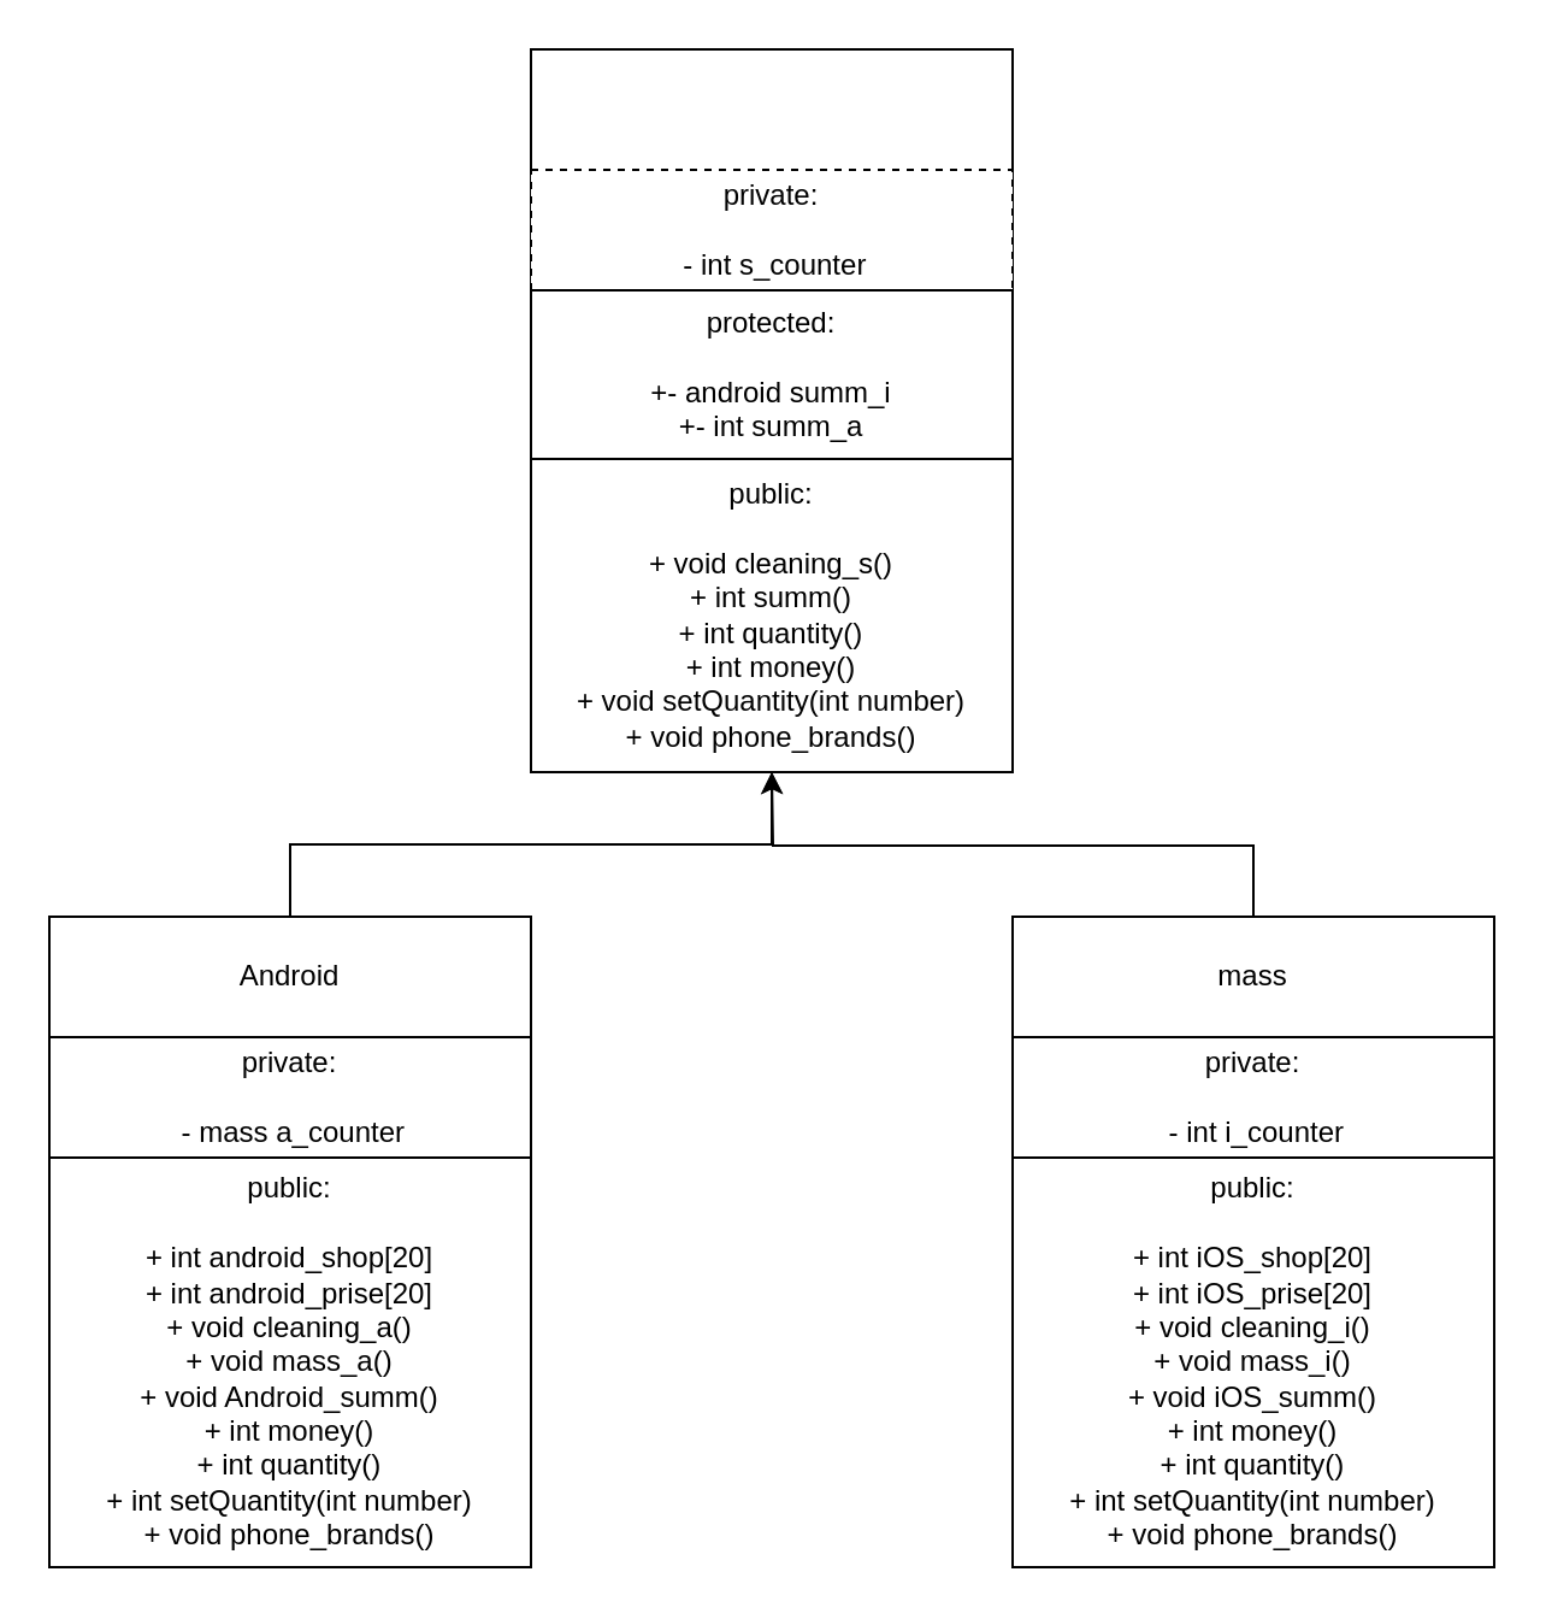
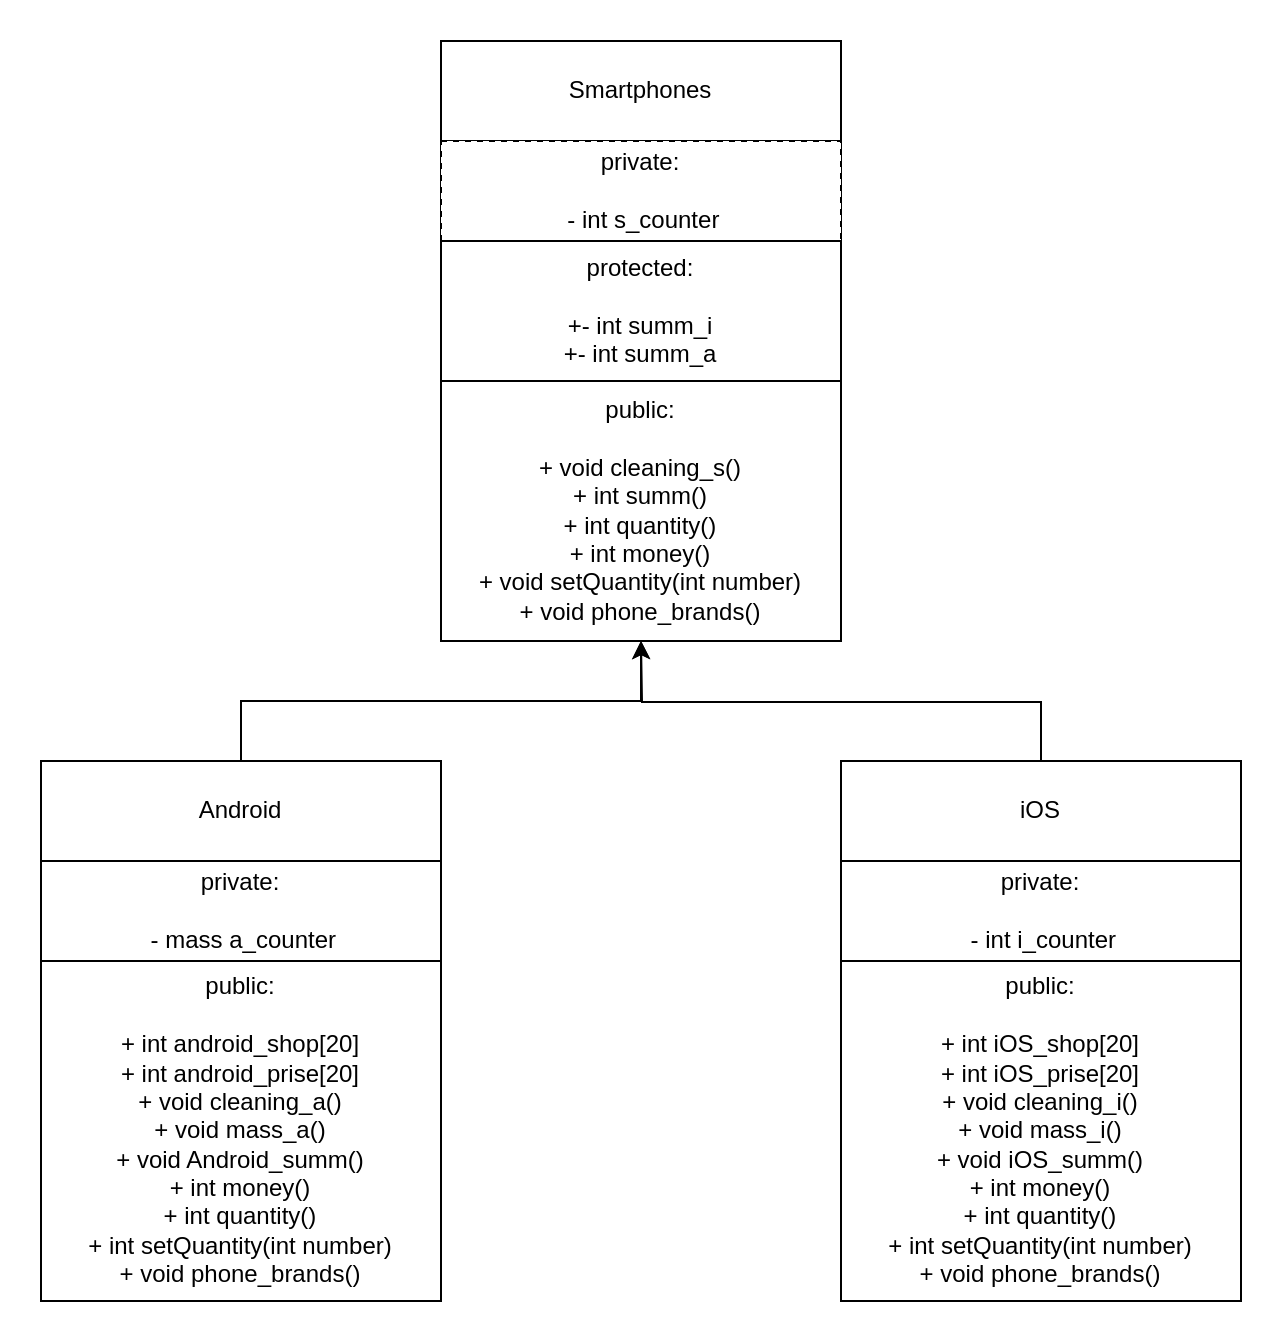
  <mxCell id="0" />
  <mxCell id="1" parent="0" />
  <mxCell id="2" value="" style="rounded=0;whiteSpace=wrap;html=1;" vertex="1" parent="1"><mxGeometry x="220" y="20" width="200" height="300" as="geometry" /></mxCell>
+ <mxCell id="3" value="Smartphones" style="rounded=0;whiteSpace=wrap;html=1;" vertex="1" parent="1"><mxGeometry x="220" y="20" width="200" height="50" as="geometry" /></mxCell>
  <mxCell id="4" value="private:&lt;br&gt;&lt;br&gt;&amp;nbsp;- int s_counter" style="rounded=0;whiteSpace=wrap;html=1;dashed=1;" vertex="1" parent="1"><mxGeometry x="220" y="70" width="200" height="50" as="geometry" /></mxCell>
- <mxCell id="5" value="protected:&lt;br&gt;&lt;br&gt;+- android summ_i&lt;br&gt;+- int summ_a" style="rounded=0;whiteSpace=wrap;html=1;" vertex="1" parent="1"><mxGeometry x="220" y="120" width="200" height="70" as="geometry" /></mxCell>
+ <mxCell id="5" value="protected:&lt;br&gt;&lt;br&gt;+- int summ_i&lt;br&gt;+- int summ_a" style="rounded=0;whiteSpace=wrap;html=1;" vertex="1" parent="1"><mxGeometry x="220" y="120" width="200" height="70" as="geometry" /></mxCell>
  <mxCell id="6" value="public:&lt;br&gt;&lt;br&gt;+ void cleaning_s()&lt;br&gt;+ int summ()&lt;br&gt;+ int quantity()&lt;br&gt;+ int money()&lt;br&gt;+ void setQuantity(int number)&lt;br&gt;+ void phone_brands()" style="rounded=0;whiteSpace=wrap;html=1;" vertex="1" parent="1"><mxGeometry x="220" y="190" width="200" height="130" as="geometry" /></mxCell>
  <mxCell id="7" value="" style="group" vertex="1" connectable="0" parent="1"><mxGeometry x="20" y="380" width="200" height="270" as="geometry" /></mxCell>
  <mxCell id="8" value="" style="rounded=0;whiteSpace=wrap;html=1;" vertex="1" parent="7"><mxGeometry width="200" height="270" as="geometry" /></mxCell>
  <mxCell id="9" value="Android" style="rounded=0;whiteSpace=wrap;html=1;" vertex="1" parent="7"><mxGeometry width="200" height="50" as="geometry" /></mxCell>
  <mxCell id="10" value="private:&lt;br&gt;&lt;br&gt;&amp;nbsp;- mass a_counter" style="rounded=0;whiteSpace=wrap;html=1;" vertex="1" parent="7"><mxGeometry y="50" width="200" height="50" as="geometry" /></mxCell>
  <mxCell id="11" value="public:&lt;br&gt;&lt;br&gt;+ int android_shop[20]&lt;br&gt;+ int android_prise[20]&lt;br&gt;+ void cleaning_a()&lt;br&gt;+ void mass_a()&lt;br&gt;+ void Android_summ()&lt;br&gt;+ int money()&lt;br&gt;+ int quantity()&lt;br&gt;+ int setQuantity(int number)&lt;br&gt;+ void phone_brands()" style="rounded=0;whiteSpace=wrap;html=1;" vertex="1" parent="7"><mxGeometry y="100" width="200" height="170" as="geometry" /></mxCell>
  <mxCell id="12" value="" style="group" vertex="1" connectable="0" parent="1"><mxGeometry x="420" y="380" width="200" height="270" as="geometry" /></mxCell>
  <mxCell id="13" value="" style="rounded=0;whiteSpace=wrap;html=1;" vertex="1" parent="12"><mxGeometry width="200" height="270" as="geometry" /></mxCell>
- <mxCell id="14" value="mass" style="rounded=0;whiteSpace=wrap;html=1;" vertex="1" parent="12"><mxGeometry width="200" height="50" as="geometry" /></mxCell>
+ <mxCell id="14" value="iOS" style="rounded=0;whiteSpace=wrap;html=1;" vertex="1" parent="12"><mxGeometry width="200" height="50" as="geometry" /></mxCell>
  <mxCell id="15" value="private:&lt;br&gt;&lt;br&gt;&amp;nbsp;- int i_counter" style="rounded=0;whiteSpace=wrap;html=1;" vertex="1" parent="12"><mxGeometry y="50" width="200" height="50" as="geometry" /></mxCell>
  <mxCell id="16" value="public:&lt;br&gt;&lt;br&gt;+ int iOS_shop[20]&lt;br&gt;+ int iOS_prise[20]&lt;br&gt;+ void cleaning_i()&lt;br&gt;+ void mass_i()&lt;br&gt;+ void iOS_summ()&lt;br&gt;+ int money()&lt;br&gt;+ int quantity()&lt;br&gt;+ int setQuantity(int number)&lt;br&gt;+ void phone_brands()" style="rounded=0;whiteSpace=wrap;html=1;" vertex="1" parent="12"><mxGeometry y="100" width="200" height="170" as="geometry" /></mxCell>
  <mxCell id="17" style="edgeStyle=orthogonalEdgeStyle;rounded=0;orthogonalLoop=1;jettySize=auto;html=1;exitX=0.5;exitY=0;exitDx=0;exitDy=0;entryX=0.5;entryY=1;entryDx=0;entryDy=0;" edge="1" parent="1" source="9" target="6"><mxGeometry relative="1" as="geometry" /></mxCell>
  <mxCell id="18" style="edgeStyle=orthogonalEdgeStyle;rounded=0;orthogonalLoop=1;jettySize=auto;html=1;exitX=0.5;exitY=0;exitDx=0;exitDy=0;" edge="1" parent="1" source="14"><mxGeometry relative="1" as="geometry"><mxPoint x="320" y="320" as="targetPoint" /></mxGeometry></mxCell>
